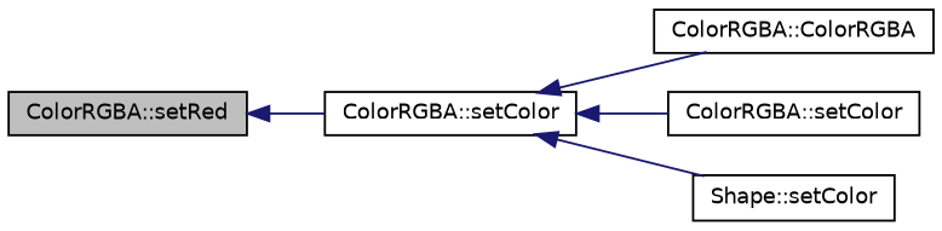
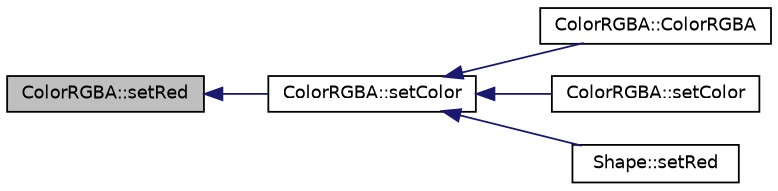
  digraph {
    rankdir=LR
    node [color=black fillcolor=white fontname=Helvetica fontsize=10 shape=record style=filled]
    edge [color=midnightblue dir=back fontname=Helvetica fontsize=10 labelfontname=Helvetica labelfontsize=10 style=solid]
    n1 [fillcolor=grey75 fontcolor=black height=0.2 label="ColorRGBA::setRed" width=0.4]
    n2 [height=0.2 label="ColorRGBA::setColor" width=0.4]
    n3 [height=0.2 label="ColorRGBA::ColorRGBA" width=0.4]
    n4 [height=0.2 label="ColorRGBA::setColor" width=0.4]
-   n5 [height=0.2 label="Shape::setColor" width=0.4]
+   n5 [height=0.2 label="Shape::setRed" width=0.4]
    n1 -> n2
    n2 -> n3
    n2 -> n4
    n2 -> n5
  }
